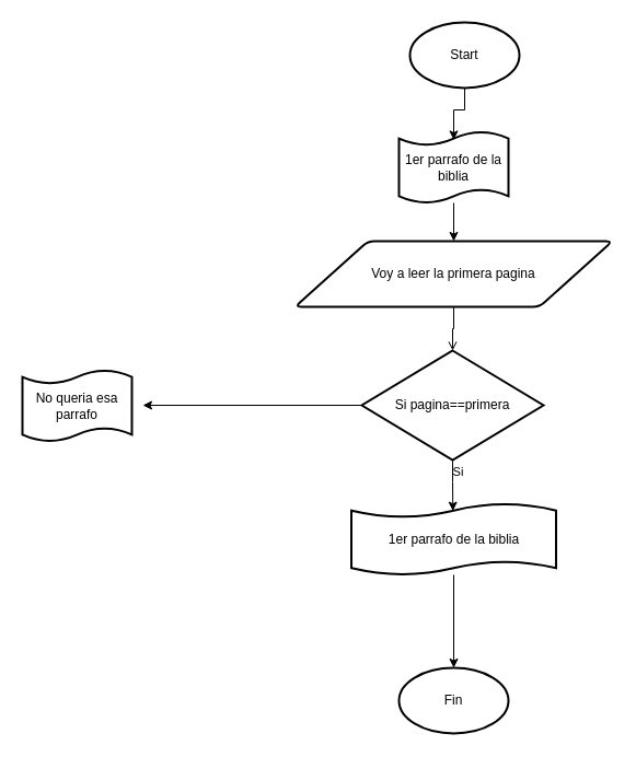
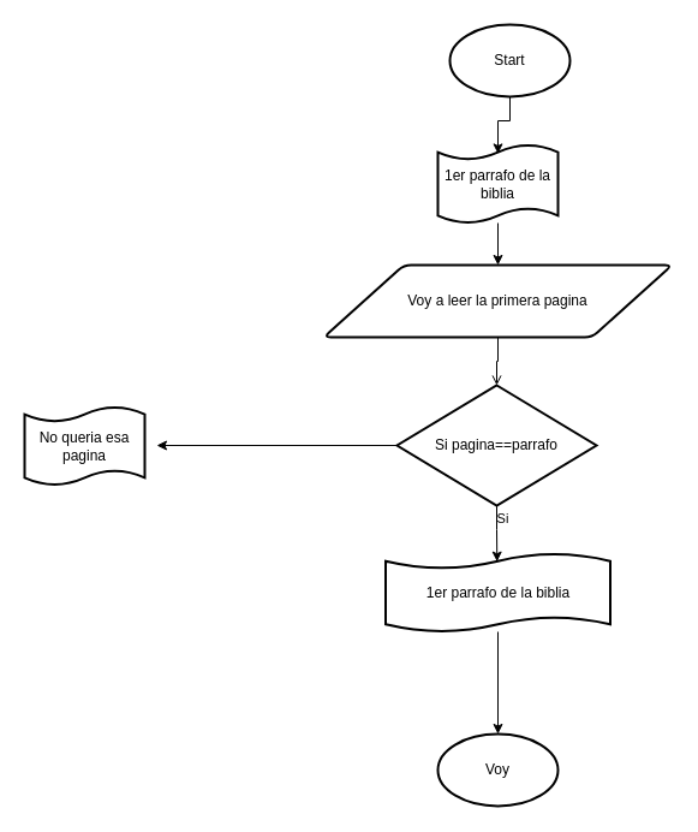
  <mxCell id="0" />
  <mxCell id="1" parent="0" />
  <mxCell id="2" value="Start" style="strokeWidth=2;html=1;shape=mxgraph.flowchart.start_1;whiteSpace=wrap;" parent="1" vertex="1"><mxGeometry x="374" y="20" width="100" height="60" as="geometry" /></mxCell>
  <mxCell id="3" style="edgeStyle=orthogonalEdgeStyle;rounded=0;orthogonalLoop=1;jettySize=auto;html=1;" parent="1" source="4" target="6" edge="1"><mxGeometry relative="1" as="geometry" /></mxCell>
  <mxCell id="4" value="1er parrafo de la biblia" style="shape=tape;whiteSpace=wrap;html=1;strokeWidth=2;size=0.19" parent="1" vertex="1"><mxGeometry x="364" y="120" width="100" height="65" as="geometry" /></mxCell>
  <mxCell id="5" style="edgeStyle=orthogonalEdgeStyle;rounded=0;orthogonalLoop=1;jettySize=auto;html=1;endArrow=open;" parent="1" source="6" target="8" edge="1"><mxGeometry relative="1" as="geometry" /></mxCell>
  <mxCell id="6" value="Voy a leer la primera pagina" style="shape=parallelogram;html=1;strokeWidth=2;perimeter=parallelogramPerimeter;whiteSpace=wrap;rounded=1;arcSize=12;size=0.23;" parent="1" vertex="1"><mxGeometry x="269" y="220" width="290" height="60" as="geometry" /></mxCell>
  <mxCell id="7" style="edgeStyle=orthogonalEdgeStyle;rounded=0;orthogonalLoop=1;jettySize=auto;html=1;" parent="1" source="8" edge="1"><mxGeometry relative="1" as="geometry"><mxPoint x="130" y="370" as="targetPoint" /></mxGeometry></mxCell>
- <mxCell id="8" value="Si pagina==primera" style="strokeWidth=2;html=1;shape=mxgraph.flowchart.decision;whiteSpace=wrap;" parent="1" vertex="1"><mxGeometry x="330" y="320" width="166" height="100" as="geometry" /></mxCell>
+ <mxCell id="8" value="Si pagina==parrafo" style="strokeWidth=2;html=1;shape=mxgraph.flowchart.decision;whiteSpace=wrap;" parent="1" vertex="1"><mxGeometry x="330" y="320" width="166" height="100" as="geometry" /></mxCell>
  <mxCell id="9" style="edgeStyle=orthogonalEdgeStyle;rounded=0;orthogonalLoop=1;jettySize=auto;html=1;entryX=0.5;entryY=0.114;entryDx=0;entryDy=0;entryPerimeter=0;" parent="1" source="2" target="4" edge="1"><mxGeometry relative="1" as="geometry" /></mxCell>
  <mxCell id="10" value="1er parrafo de la biblia" style="shape=tape;whiteSpace=wrap;html=1;strokeWidth=2;size=0.19" parent="1" vertex="1"><mxGeometry x="320.5" y="460" width="187" height="65" as="geometry" /></mxCell>
  <mxCell id="11" style="edgeStyle=orthogonalEdgeStyle;rounded=0;orthogonalLoop=1;jettySize=auto;html=1;entryX=0.496;entryY=0.102;entryDx=0;entryDy=0;entryPerimeter=0;" parent="1" source="8" target="10" edge="1"><mxGeometry relative="1" as="geometry" /></mxCell>
  <mxCell id="12" value="Si" style="edgeLabel;html=1;align=center;verticalAlign=middle;resizable=0;points=[];" parent="11" vertex="1" connectable="0"><mxGeometry x="-0.497" y="4" relative="1" as="geometry"><mxPoint y="-2" as="offset" /></mxGeometry></mxCell>
- <mxCell id="13" value="No queria esa parrafo" style="shape=tape;whiteSpace=wrap;html=1;strokeWidth=2;size=0.19" parent="1" vertex="1"><mxGeometry x="20" y="338" width="100" height="65" as="geometry" /></mxCell>
- <mxCell id="14" value="Fin" style="strokeWidth=2;html=1;shape=mxgraph.flowchart.start_1;whiteSpace=wrap;" parent="1" vertex="1"><mxGeometry x="364" y="610" width="100" height="60" as="geometry" /></mxCell>
+ <mxCell id="13" value="No queria esa pagina" style="shape=tape;whiteSpace=wrap;html=1;strokeWidth=2;size=0.19" parent="1" vertex="1"><mxGeometry x="20" y="338" width="100" height="65" as="geometry" /></mxCell>
+ <mxCell id="14" value="Voy" style="strokeWidth=2;html=1;shape=mxgraph.flowchart.start_1;whiteSpace=wrap;" parent="1" vertex="1"><mxGeometry x="364" y="610" width="100" height="60" as="geometry" /></mxCell>
  <mxCell id="15" style="edgeStyle=orthogonalEdgeStyle;rounded=0;orthogonalLoop=1;jettySize=auto;html=1;entryX=0.5;entryY=0;entryDx=0;entryDy=0;entryPerimeter=0;" parent="1" source="10" target="14" edge="1"><mxGeometry relative="1" as="geometry" /></mxCell>
